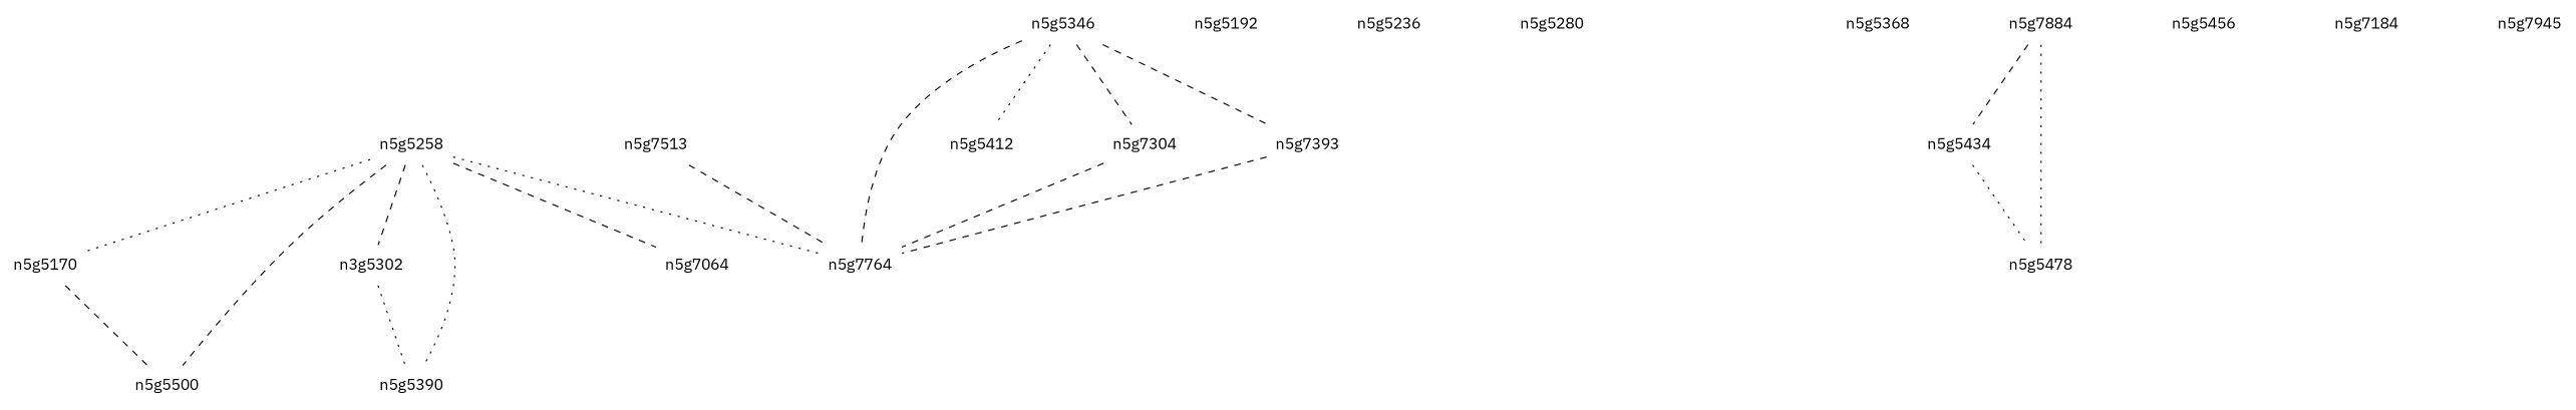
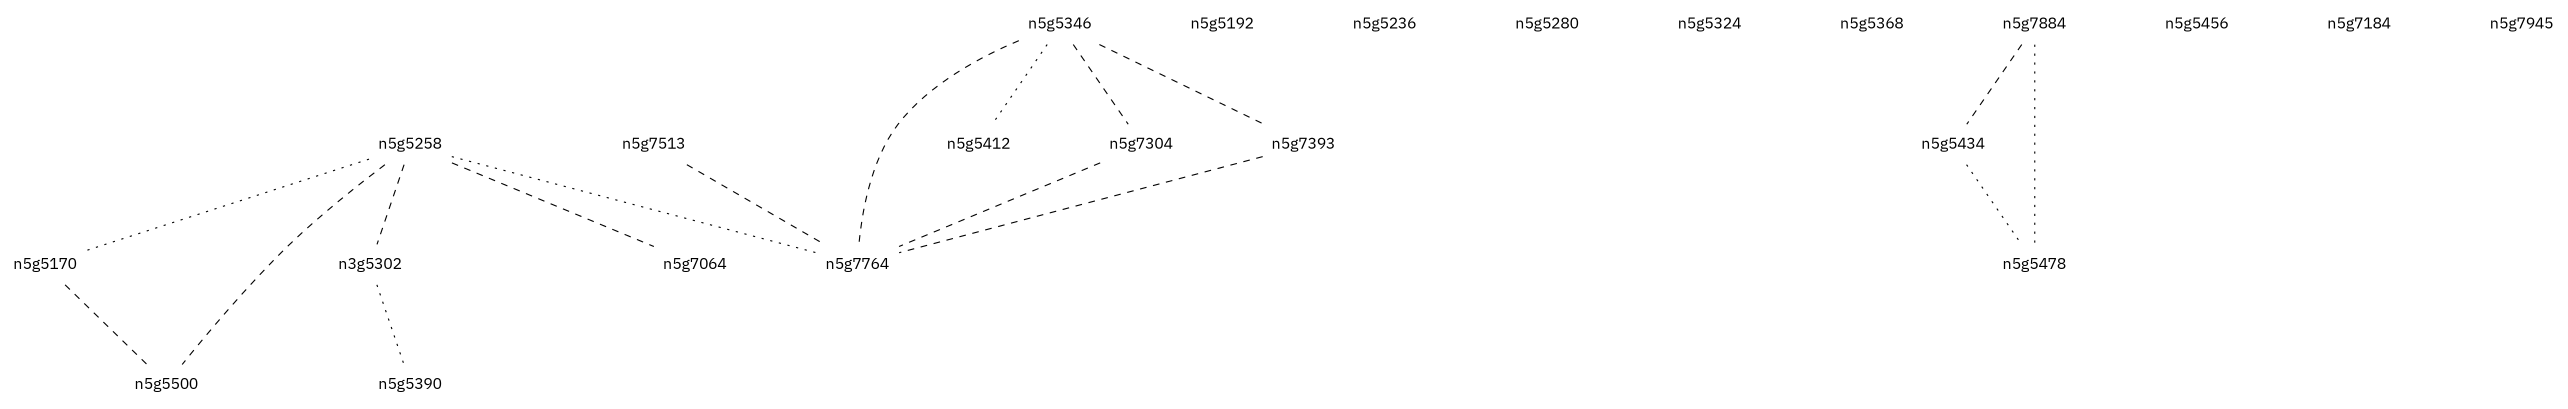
  strict graph {
    fontname="IBM Plex Sans"
    nodesep=1
    ranksep=1
    node [fontname="IBM Plex Sans" shape=none]
    edge [fontname="IBM Plex Sans" style=dashed]
    n5g5170
    n5g5500
    n5g5192
    n5g5236
    n5g5258
    n6 [label=n3g5302]
    n5g5390
    n5g7064
    n5g7764
    n5g7513
    n5g5280
+   n5g5324
    n5g5346
    n5g5412
    n5g7304
    n5g7393
    n5g5368
    n5g5434
    n5g5478
    n5g5456
    n5g7184
    n5g7884
    n5g7945
    n5g5170 -- n5g5500
    n5g5258 -- n5g5170 [style=dotted]
    n5g5258 -- n5g5500
    n5g5258 -- n6
-   n5g5258 -- n5g5390 [style=dotted]
    n5g5258 -- n5g7064
    n5g5258 -- n5g7764 [style=dotted]
    n6 -- n5g5390 [style=dotted]
    n5g7513 -- n5g7764
    n5g5346 -- n5g7764
    n5g5346 -- n5g5412 [style=dotted]
    n5g5346 -- n5g7304
    n5g5346 -- n5g7393
    n5g7304 -- n5g7764
    n5g7393 -- n5g7764
    n5g5434 -- n5g5478 [style=dotted]
    n5g7884 -- n5g5434
    n5g7884 -- n5g5478 [style=dotted]
  }
